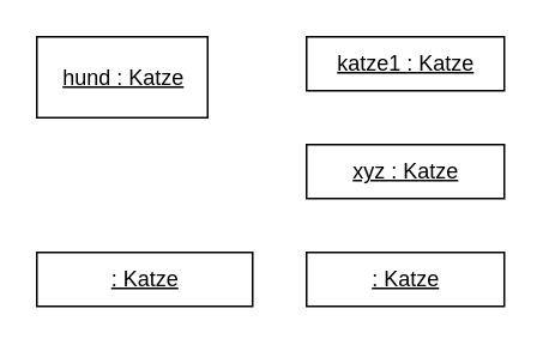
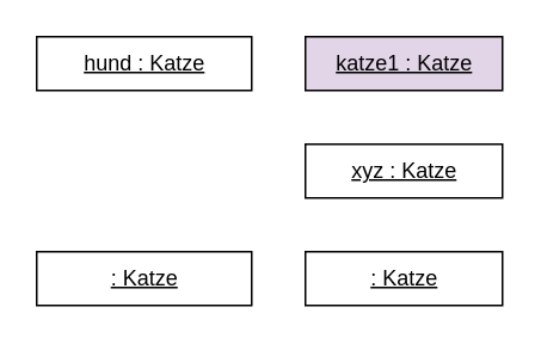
  <mxCell id="0" />
  <mxCell id="1" parent="0" />
- <mxCell id="2" value="hund : Katze" style="html=1;fontStyle=4" parent="1" vertex="1"><mxGeometry x="20" y="20" width="95" height="45" as="geometry" /></mxCell>
- <mxCell id="3" value="katze1 : Katze" style="html=1;fontStyle=4" parent="1" vertex="1"><mxGeometry x="170" y="20" width="110" height="30" as="geometry" /></mxCell>
+ <mxCell id="2" value="hund : Katze" style="html=1;fontStyle=4" parent="1" vertex="1"><mxGeometry x="20" y="20" width="120" height="30" as="geometry" /></mxCell>
+ <mxCell id="3" value="katze1 : Katze" style="html=1;fontStyle=4;fillColor=#e1d5e7;" parent="1" vertex="1"><mxGeometry x="170" y="20" width="110" height="30" as="geometry" /></mxCell>
  <mxCell id="4" value="xyz : Katze" style="html=1;fontStyle=4" parent="1" vertex="1"><mxGeometry x="170" y="80" width="110" height="30" as="geometry" /></mxCell>
  <mxCell id="5" value=": Katze" style="html=1;fontStyle=4" parent="1" vertex="1"><mxGeometry x="20" y="140" width="120" height="30" as="geometry" /></mxCell>
  <mxCell id="6" value=": Katze" style="html=1;fontStyle=4" parent="1" vertex="1"><mxGeometry x="170" y="140" width="110" height="30" as="geometry" /></mxCell>
